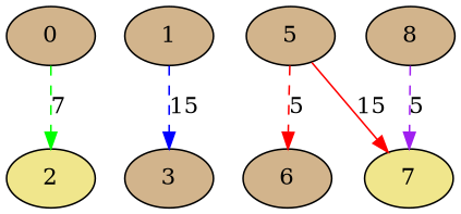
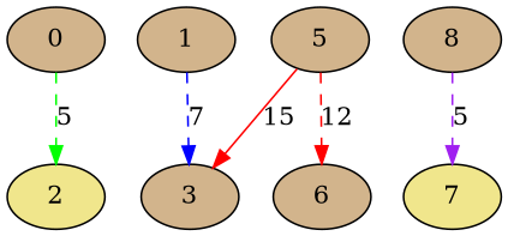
  digraph {
    node [fillcolor=tan style=filled]
    edge [color=red style=dashed]
    2 [fillcolor=khaki]
    0
    1
    3
    5
    6
    7 [fillcolor=khaki]
    8
-   0 -> 2 [color=green label=7]
-   1 -> 3 [color=blue label=15]
-   5 -> 6 [label=5]
-   5 -> 7 [label=15 style=solid]
+   0 -> 2 [color=green label=5]
+   1 -> 3 [color=blue label=7]
+   5 -> 6 [label=12]
+   5 -> 3 [label=15 style=solid]
    8 -> 7 [color=purple label=5]
  }
